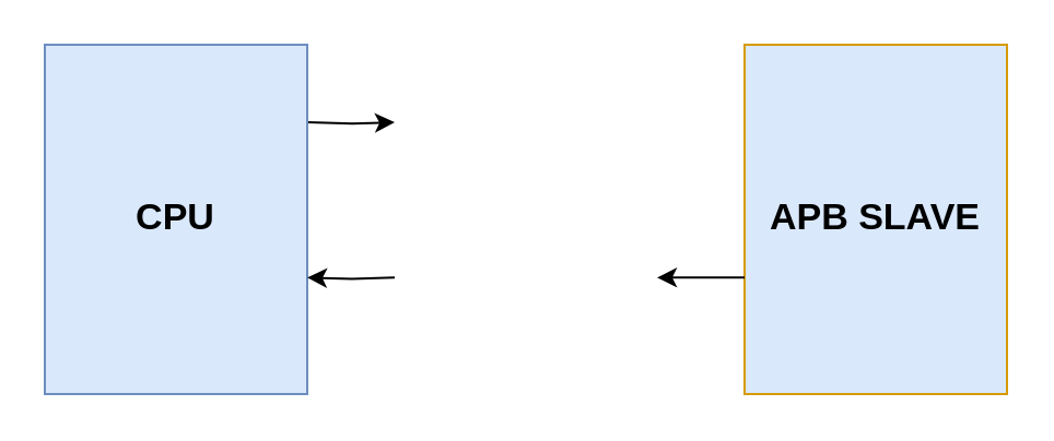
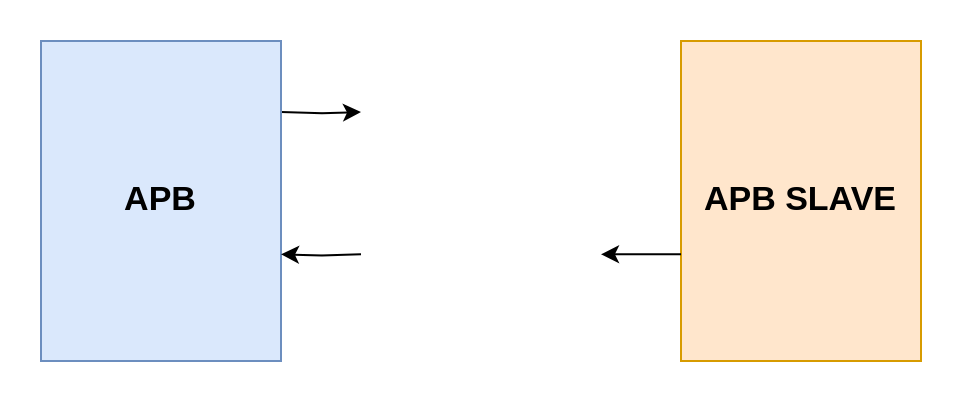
  <mxCell id="0" />
  <mxCell id="1" parent="0" />
  <mxCell id="2" value="" style="group" vertex="1" connectable="0" parent="1"><mxGeometry x="20" y="20" width="440" height="160" as="geometry" /></mxCell>
  <mxCell id="3" value="" style="edgeStyle=orthogonalEdgeStyle;rounded=0;orthogonalLoop=1;jettySize=auto;html=1;" parent="2" edge="1"><mxGeometry relative="1" as="geometry"><mxPoint x="120.0" y="35.556" as="sourcePoint" /><mxPoint x="160" y="35.556" as="targetPoint" /></mxGeometry></mxCell>
- <mxCell id="4" value="CPU" style="rounded=0;whiteSpace=wrap;html=1;fillColor=#dae8fc;strokeColor=#6c8ebf;fontSize=17;fontStyle=1" parent="2" vertex="1"><mxGeometry width="120" height="160" as="geometry" /></mxCell>
- <mxCell id="5" value="APB SLAVE" style="rounded=0;whiteSpace=wrap;html=1;fillColor=#dae8fc;strokeColor=#d79b00;fontSize=17;fontStyle=1;" parent="2" vertex="1"><mxGeometry x="320" width="120" height="160" as="geometry" /></mxCell>
+ <mxCell id="4" value="APB" style="rounded=0;whiteSpace=wrap;html=1;fillColor=#dae8fc;strokeColor=#6c8ebf;fontSize=17;fontStyle=1" parent="2" vertex="1"><mxGeometry width="120" height="160" as="geometry" /></mxCell>
+ <mxCell id="5" value="APB SLAVE" style="rounded=0;whiteSpace=wrap;html=1;fillColor=#ffe6cc;strokeColor=#d79b00;fontSize=17;fontStyle=1" parent="2" vertex="1"><mxGeometry x="320" width="120" height="160" as="geometry" /></mxCell>
  <mxCell id="6" value="" style="edgeStyle=orthogonalEdgeStyle;rounded=0;orthogonalLoop=1;jettySize=auto;html=1;" parent="2" edge="1"><mxGeometry relative="1" as="geometry"><mxPoint x="320" y="106.649" as="sourcePoint" /><mxPoint x="280" y="106.649" as="targetPoint" /><Array as="points"><mxPoint x="300" y="106.649" /><mxPoint x="300" y="106.649" /></Array></mxGeometry></mxCell>
  <mxCell id="7" value="" style="edgeStyle=orthogonalEdgeStyle;rounded=0;orthogonalLoop=1;jettySize=auto;html=1;" parent="2" edge="1"><mxGeometry relative="1" as="geometry"><mxPoint x="160" y="106.667" as="sourcePoint" /><mxPoint x="120.0" y="106.667" as="targetPoint" /></mxGeometry></mxCell>
